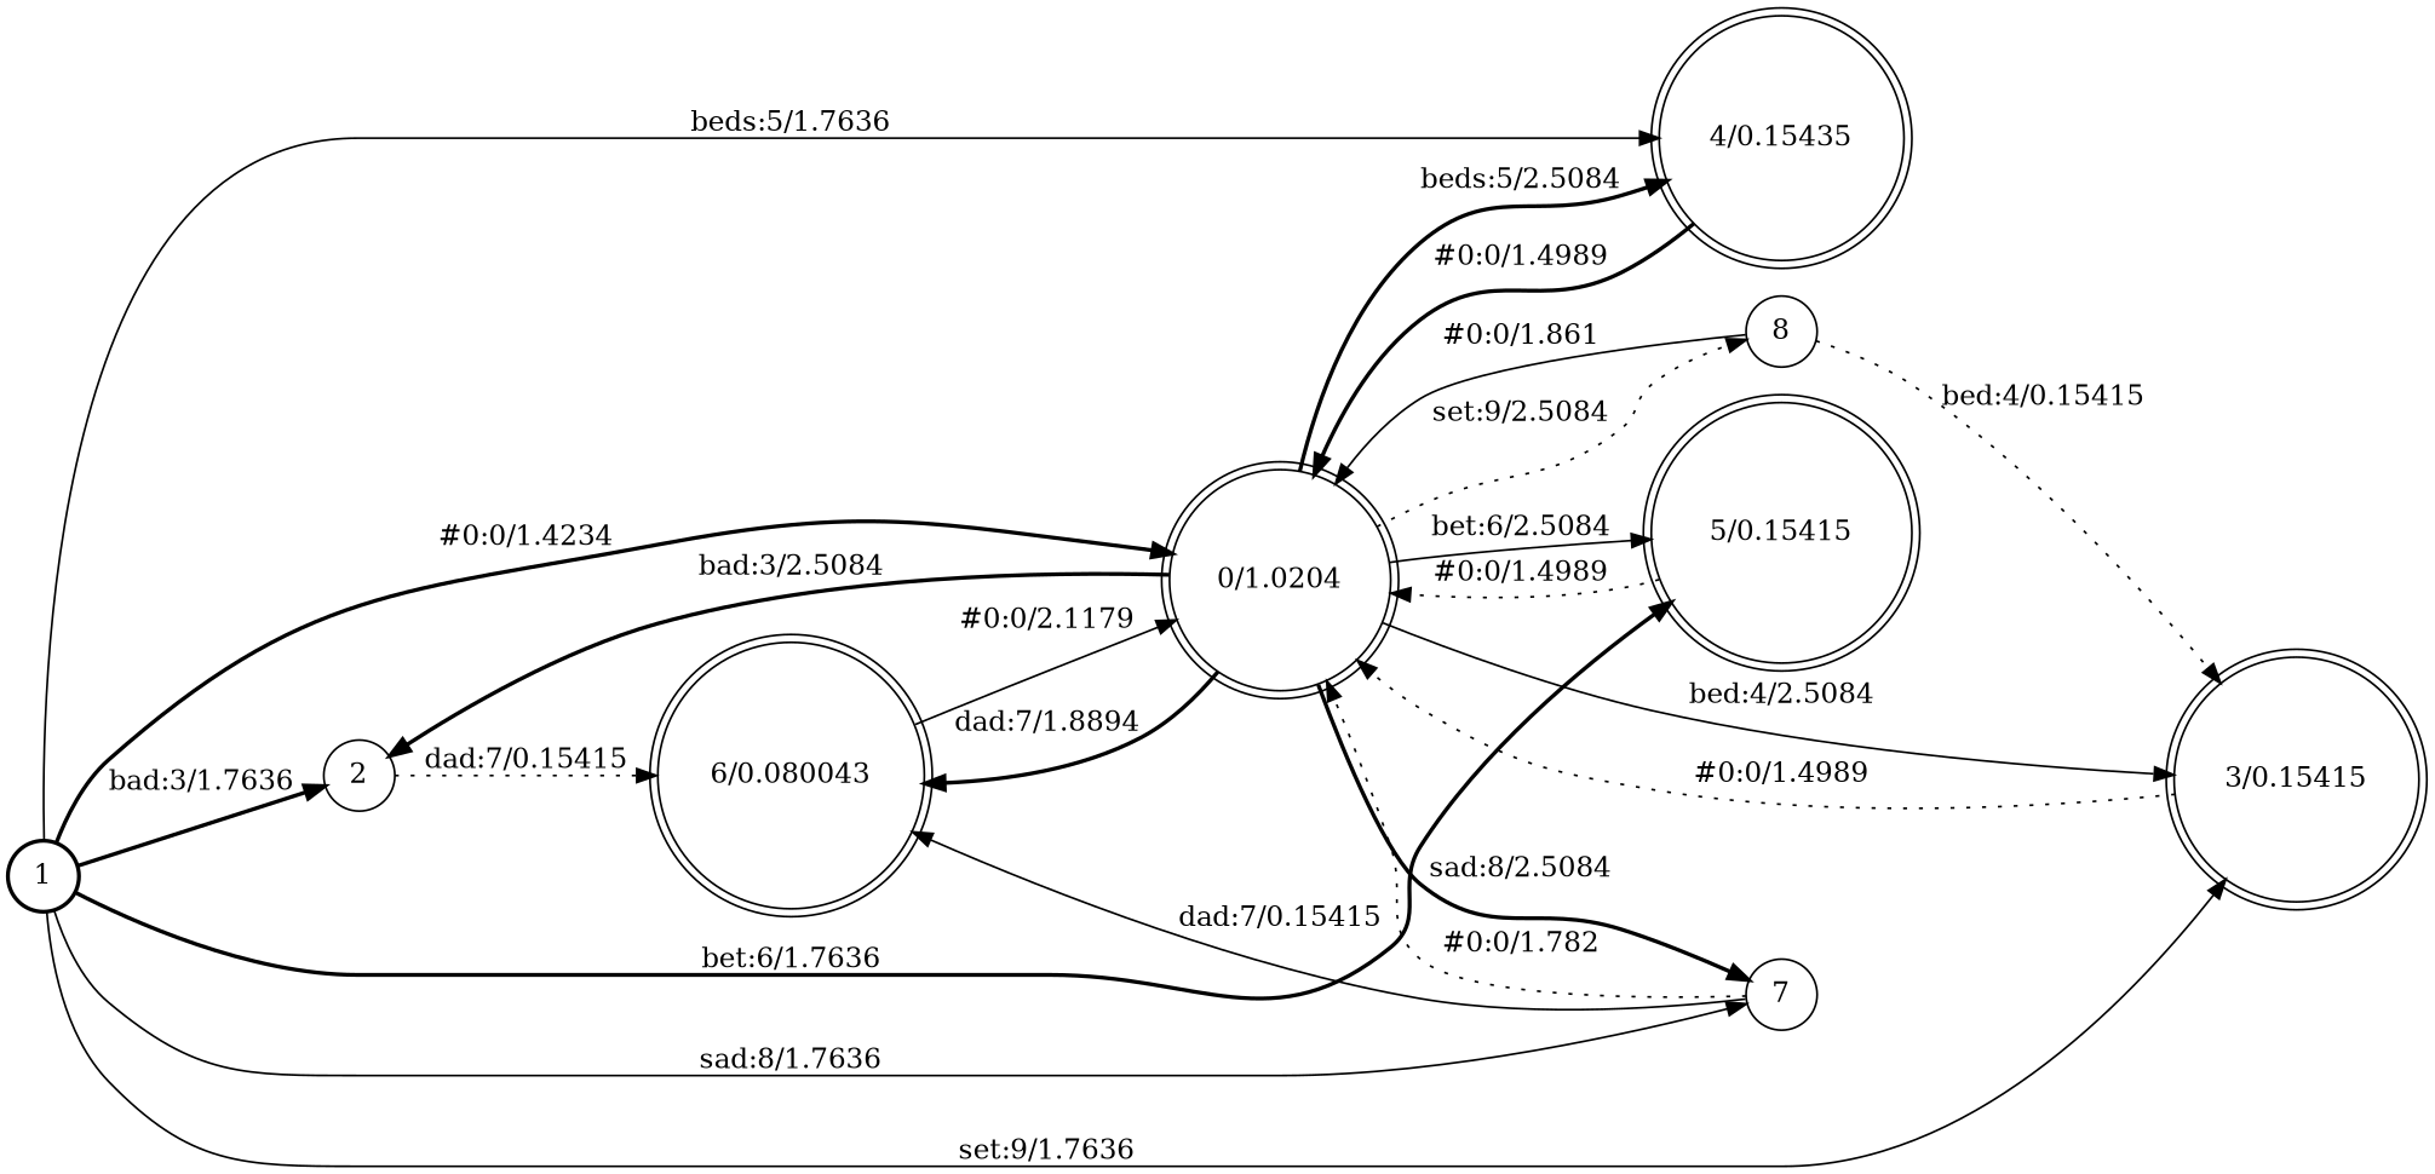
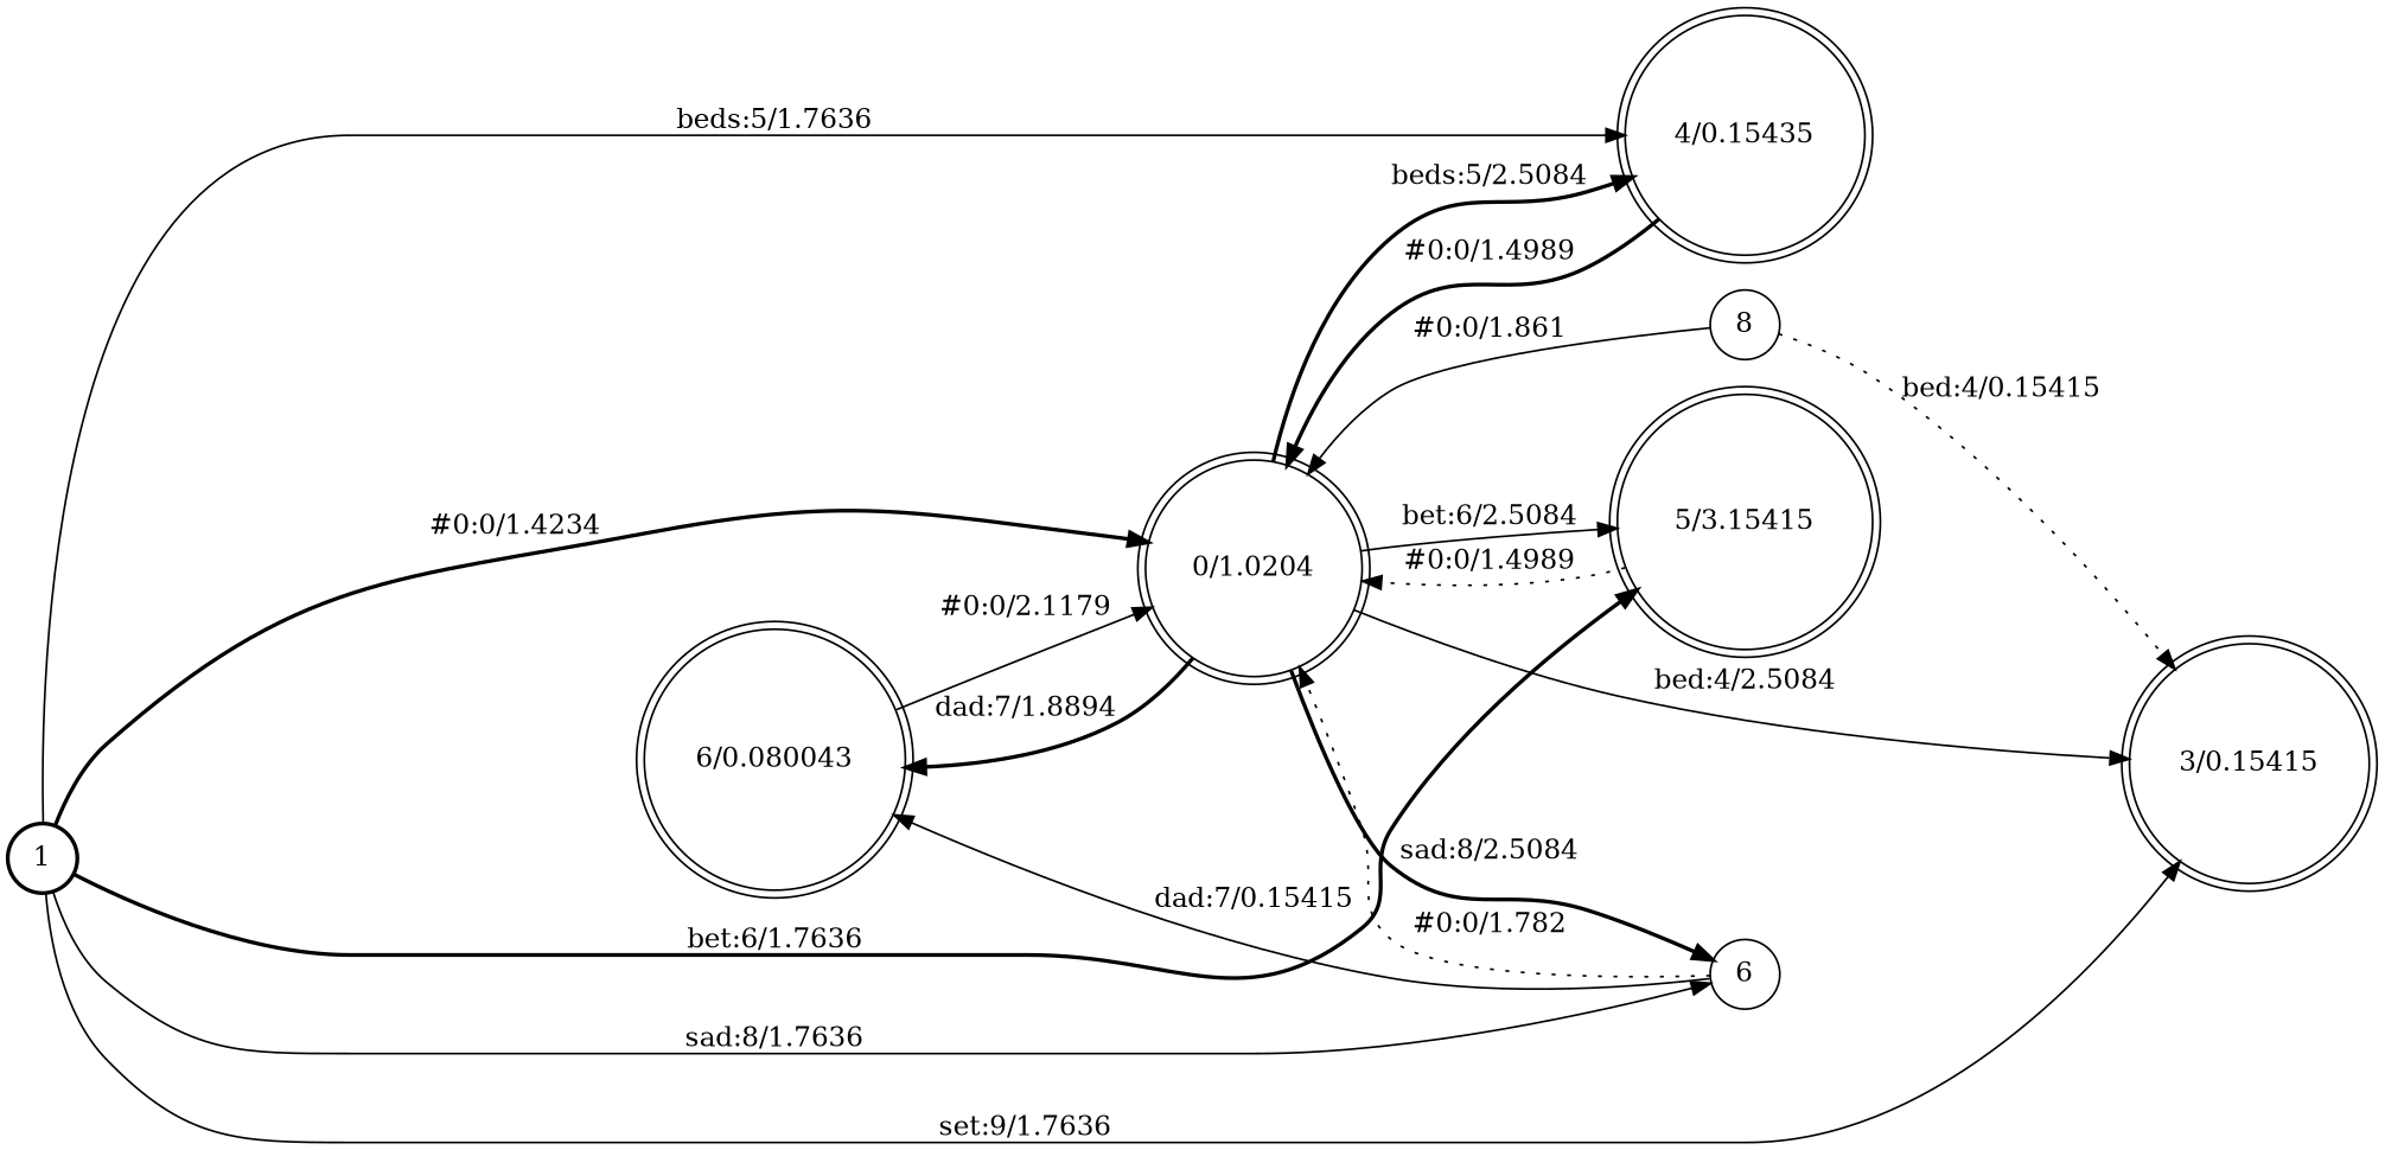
  digraph {
    nodesep=0.25
    rankdir=LR
    ranksep=0.4
    node [fontsize=14 shape=doublecircle style=solid]
    edge [fontsize=14 style=bold]
    n1 [label=1 shape=circle style=bold]
-   n2 [label=2 shape=circle]
    n3 [label="4/0.15435"]
-   n4 [label="5/0.15415"]
-   n5 [label=7 shape=circle]
+   n4 [label="5/3.15415"]
+   n5 [label=6 shape=circle]
    n6 [label="0/1.0204"]
    n7 [label="3/0.15415"]
    n8 [label="6/0.080043"]
    n9 [label=8 shape=circle]
-   n1 -> n2 [label="bad:3/1.7636"]
    n1 -> n3 [label="beds:5/1.7636" style=solid]
    n1 -> n4 [label="bet:6/1.7636"]
    n1 -> n5 [label="sad:8/1.7636" style=solid]
    n1 -> n6 [label="#0:0/1.4234"]
    n1 -> n7 [label="set:9/1.7636" style=solid]
-   n2 -> n8 [label="dad:7/0.15415" style=dotted]
    n3 -> n6 [label="#0:0/1.4989"]
    n4 -> n6 [label="#0:0/1.4989" style=dotted]
    n5 -> n6 [label="#0:0/1.782" style=dotted]
    n5 -> n8 [label="dad:7/0.15415" style=solid]
-   n6 -> n2 [label="bad:3/2.5084"]
    n6 -> n3 [label="beds:5/2.5084"]
    n6 -> n4 [label="bet:6/2.5084" style=solid]
    n6 -> n5 [label="sad:8/2.5084"]
    n6 -> n7 [label="bed:4/2.5084" style=solid]
    n6 -> n8 [label="dad:7/1.8894"]
-   n6 -> n9 [label="set:9/2.5084" style=dotted]
-   n7 -> n6 [label="#0:0/1.4989" style=dotted]
    n8 -> n6 [label="#0:0/2.1179" style=solid]
    n9 -> n6 [label="#0:0/1.861" style=solid]
    n9 -> n7 [label="bed:4/0.15415" style=dotted]
  }
